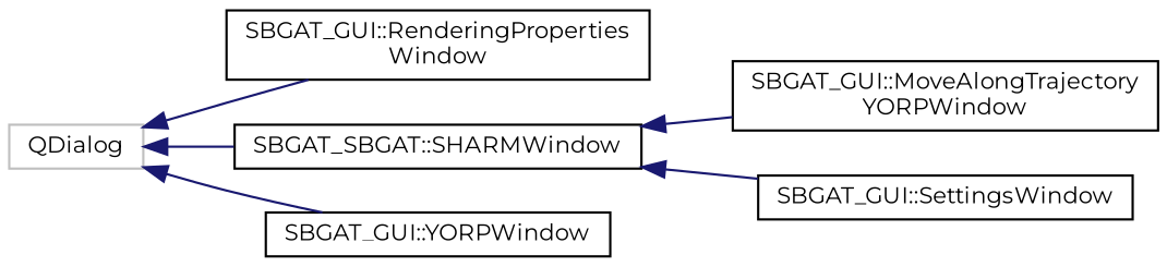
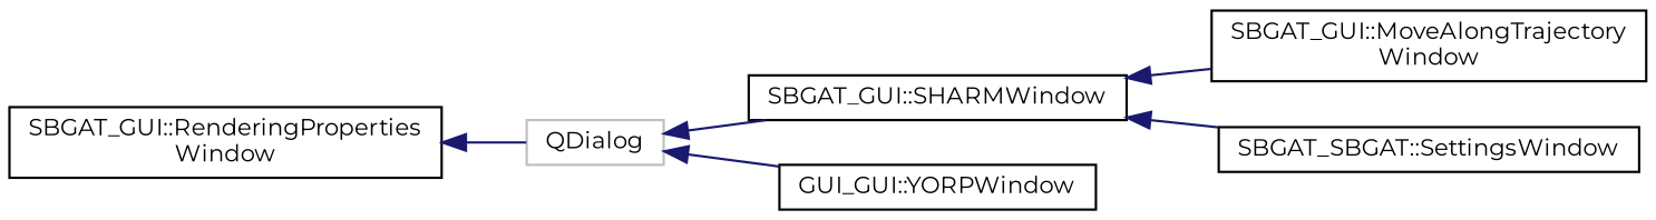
  digraph {
    fontname=Montserrat
    rankdir=LR
    node [color=black fillcolor=white fontname=Montserrat fontsize=10 shape=record style=filled]
    edge [color=midnightblue dir=back fontname=Montserrat fontsize=10 labelfontname=Helvetica labelfontsize=10 style=solid]
    n1 [color=grey75 height=0.2 label=QDialog width=0.4]
    n2 [height=0.2 label="SBGAT_GUI::RenderingProperties\lWindow" width=0.4]
-   n3 [height=0.2 label="SBGAT_SBGAT::SHARMWindow" width=0.4]
-   n4 [height=0.2 label="SBGAT_GUI::YORPWindow" width=0.4]
-   n5 [height=0.2 label="SBGAT_GUI::MoveAlongTrajectory\lYORPWindow" width=0.4]
-   n6 [height=0.2 label="SBGAT_GUI::SettingsWindow" width=0.4]
-   n1 -> n2
+   n3 [height=0.2 label="SBGAT_GUI::SHARMWindow" width=0.4]
+   n4 [height=0.2 label="GUI_GUI::YORPWindow" width=0.4]
+   n5 [height=0.2 label="SBGAT_GUI::MoveAlongTrajectory\lWindow" width=0.4]
+   n6 [height=0.2 label="SBGAT_SBGAT::SettingsWindow" width=0.4]
+   n2 -> n1
    n1 -> n3
    n1 -> n4
    n3 -> n5
    n3 -> n6
  }
